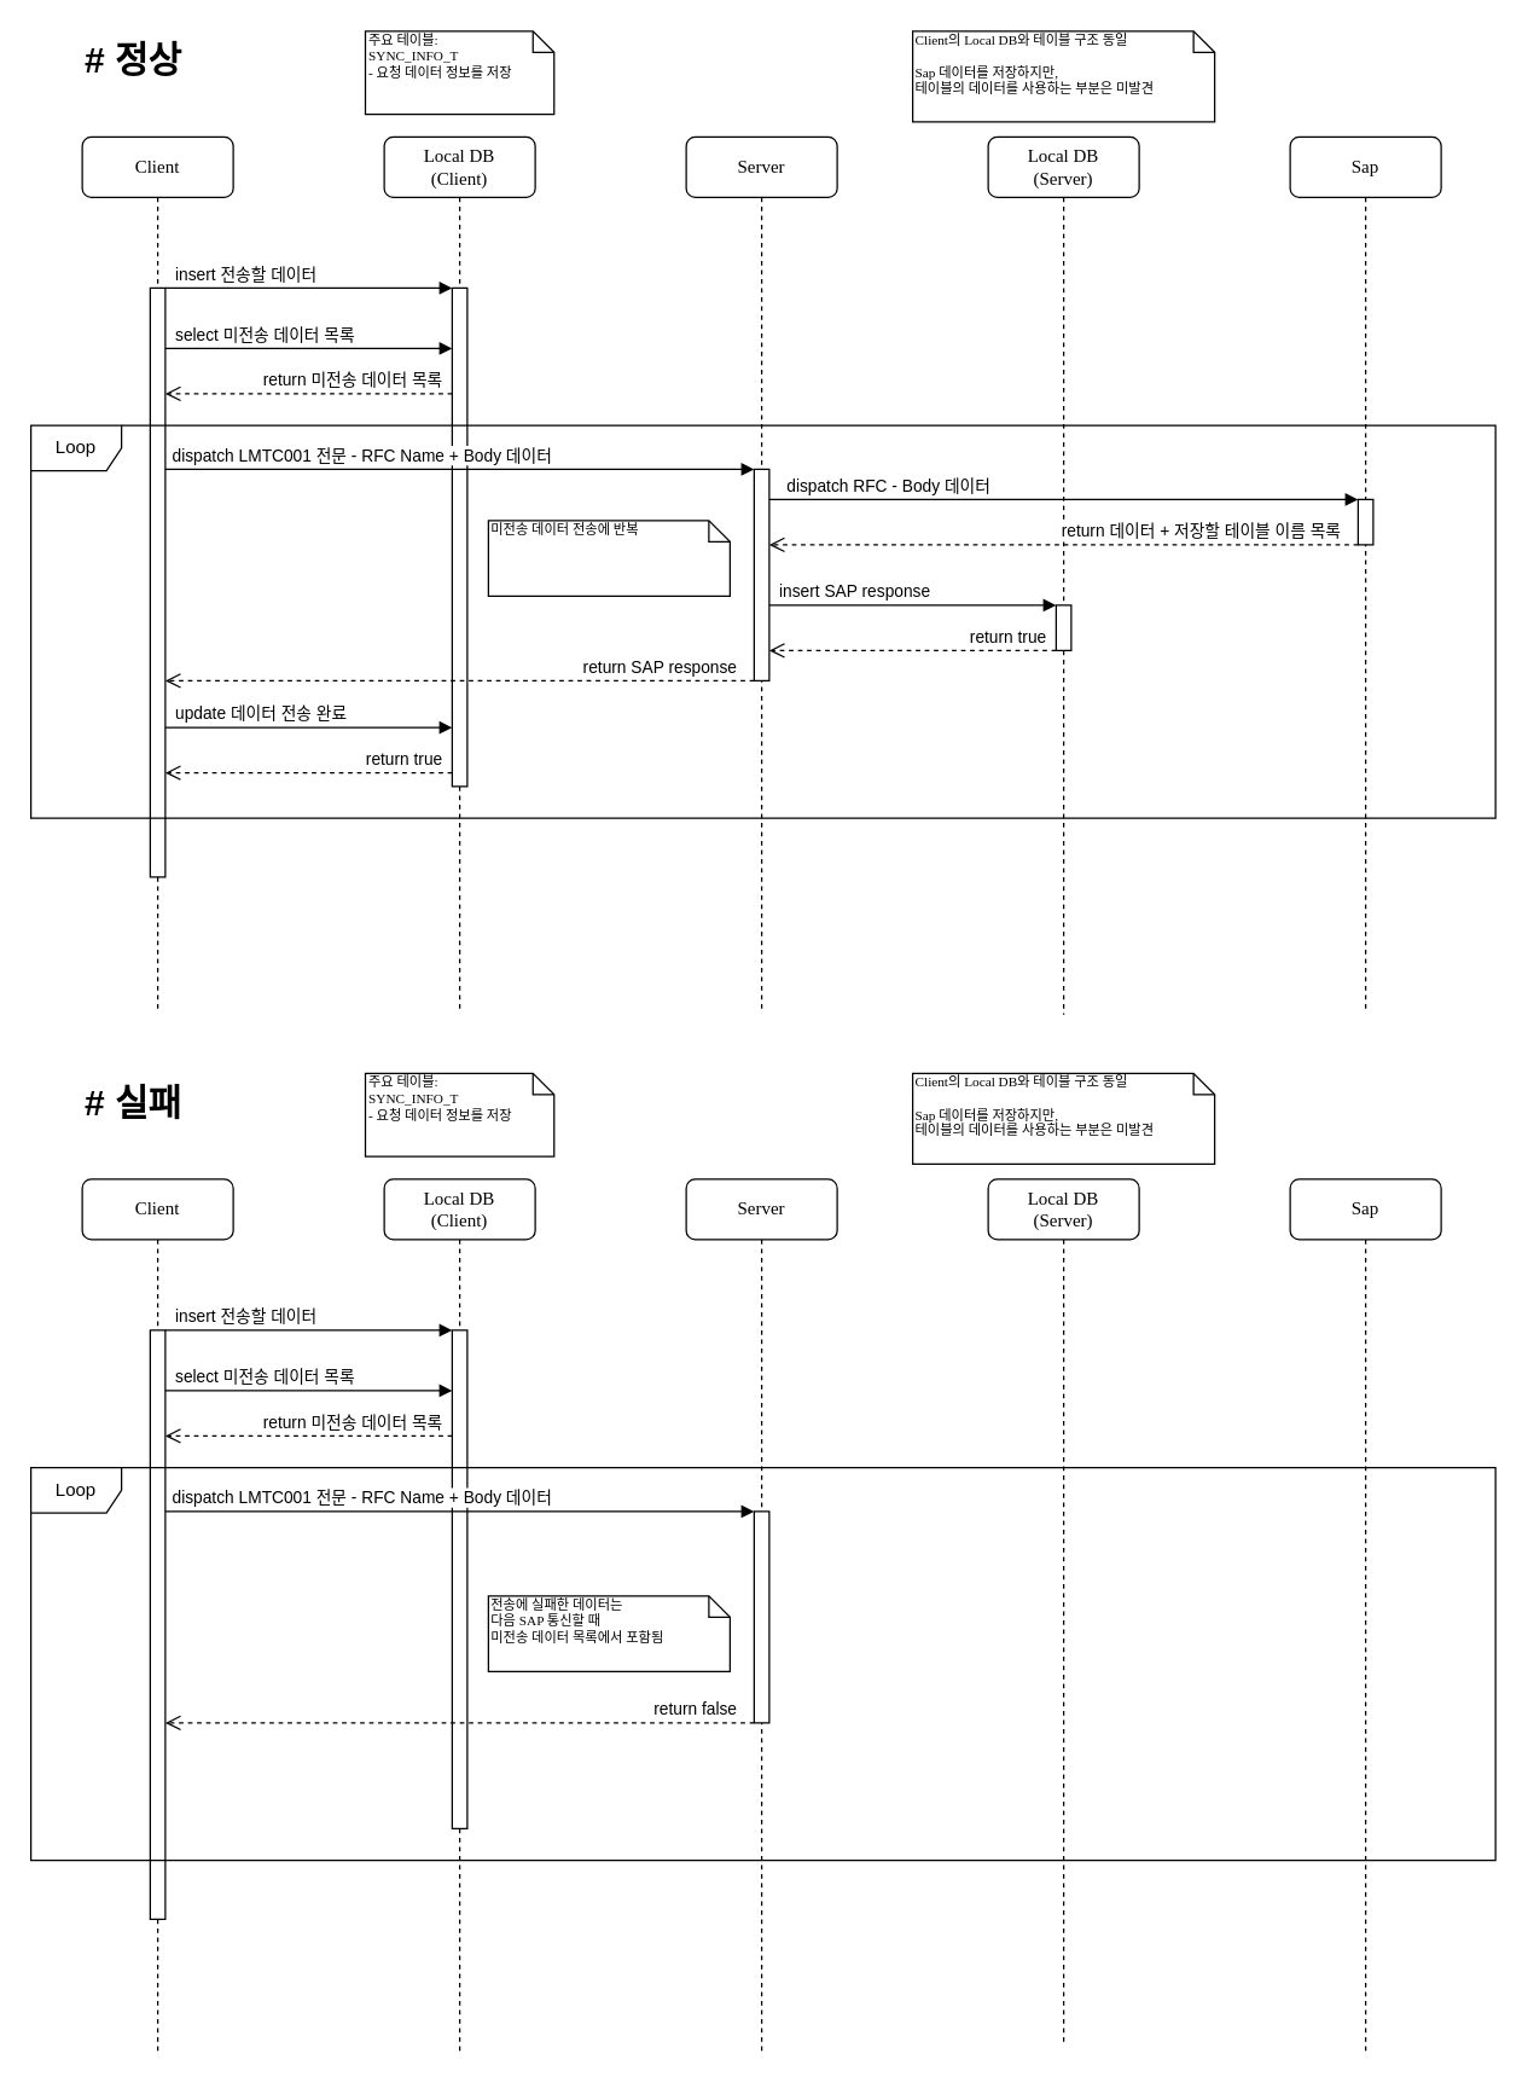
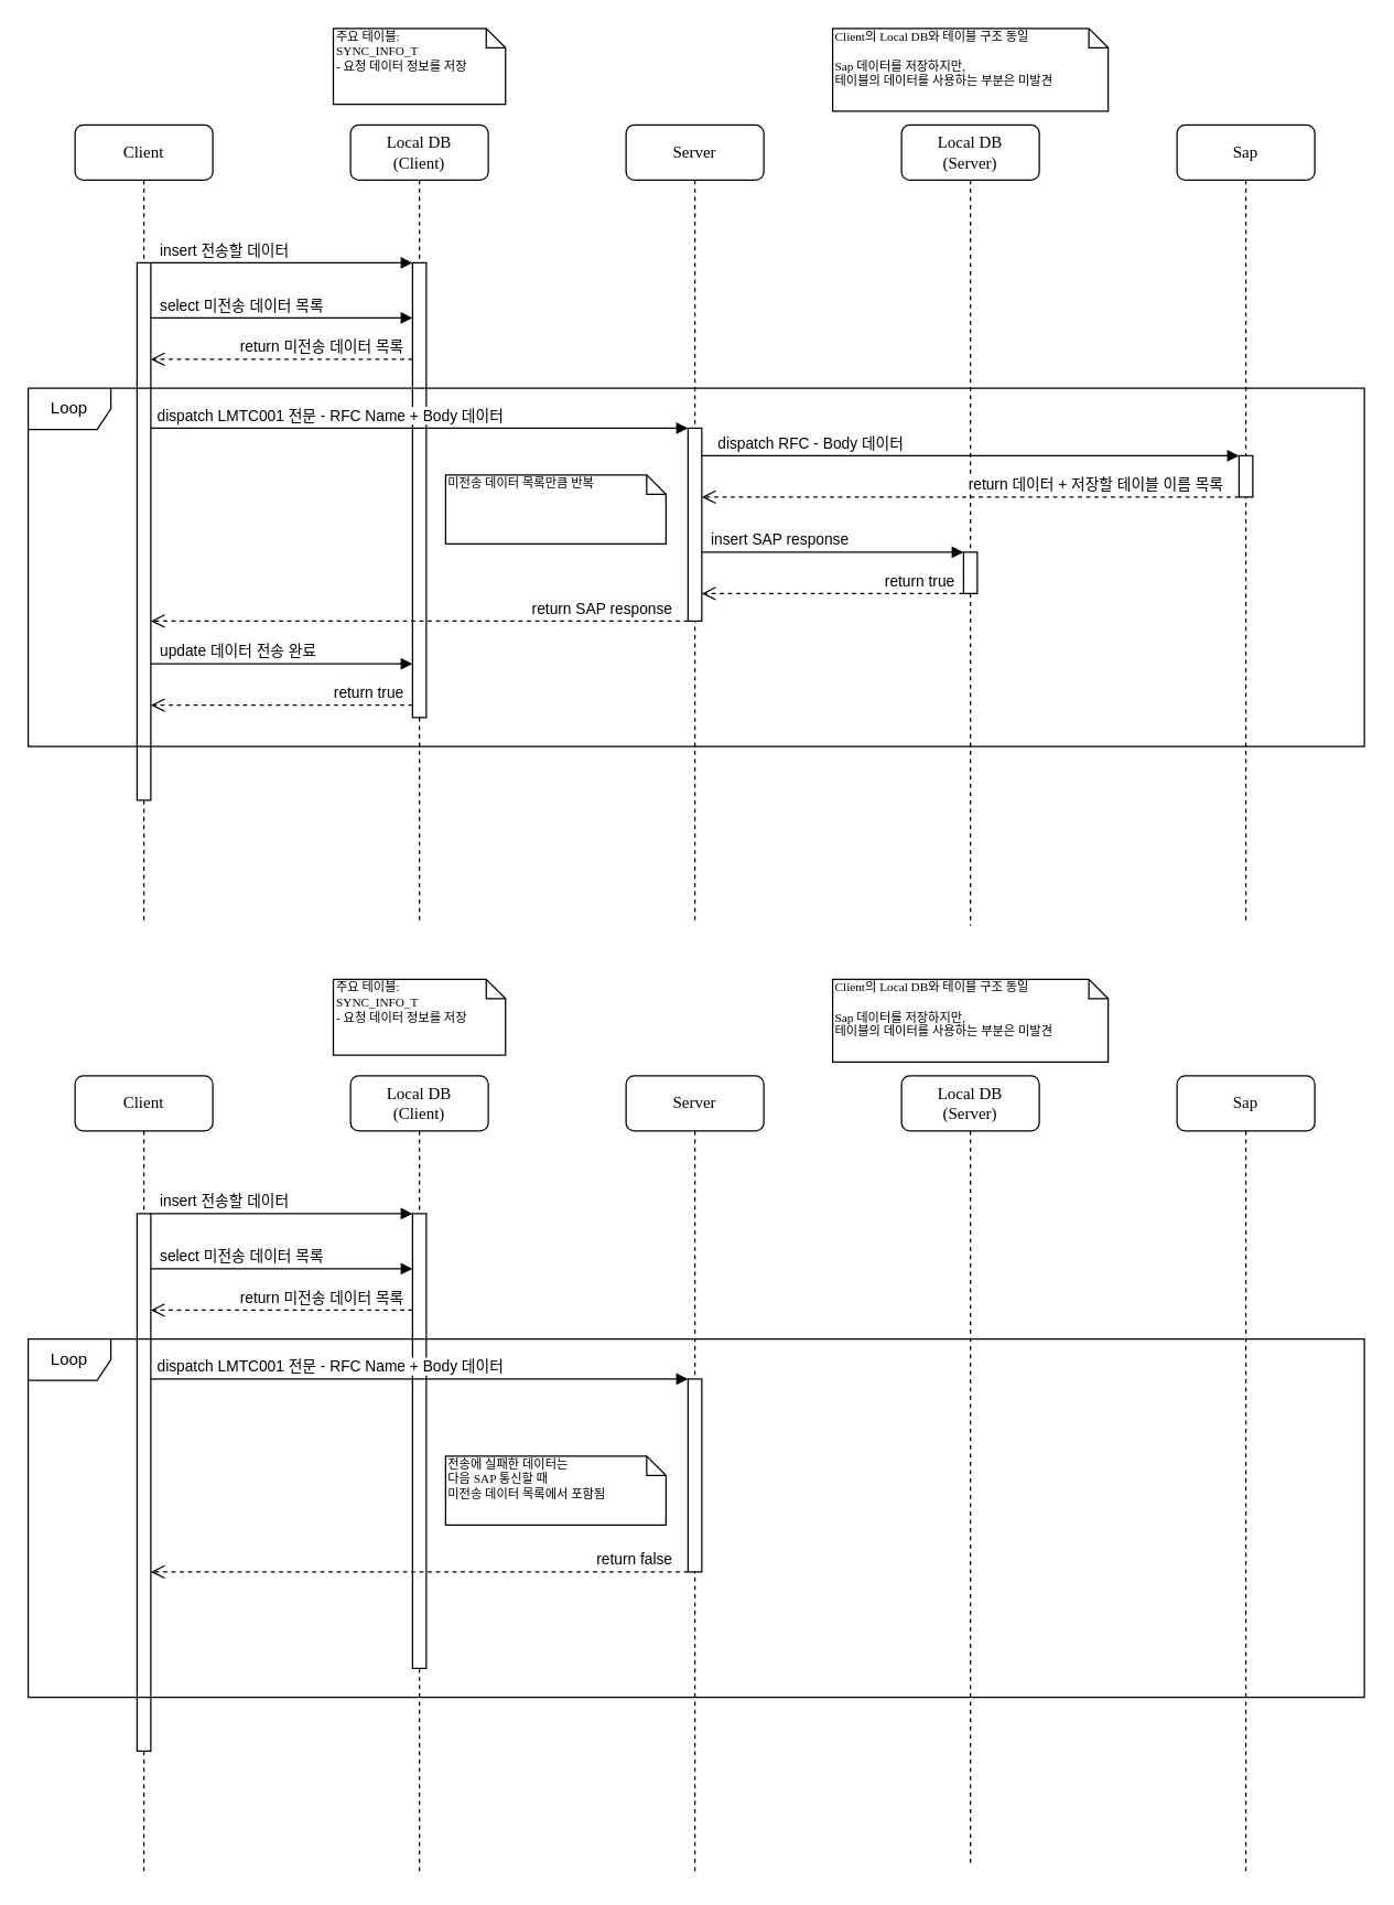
  <mxCell id="0" />
  <mxCell id="1" parent="0" />
  <mxCell id="2" value="Local DB&lt;br&gt;(Client)" style="shape=umlLifeline;perimeter=lifelinePerimeter;whiteSpace=wrap;html=1;container=1;collapsible=0;recursiveResize=0;outlineConnect=0;rounded=1;shadow=0;comic=0;labelBackgroundColor=none;strokeWidth=1;fontFamily=Verdana;fontSize=12;align=center;" parent="1" vertex="1"><mxGeometry x="254" y="90" width="100" height="580" as="geometry" /></mxCell>
  <mxCell id="3" value="" style="html=1;points=[];perimeter=orthogonalPerimeter;rounded=0;shadow=0;comic=0;labelBackgroundColor=none;strokeWidth=1;fontFamily=Verdana;fontSize=12;align=center;" parent="2" vertex="1"><mxGeometry x="45" y="100" width="10" height="330" as="geometry" /></mxCell>
  <mxCell id="4" value="Server" style="shape=umlLifeline;perimeter=lifelinePerimeter;whiteSpace=wrap;html=1;container=1;collapsible=0;recursiveResize=0;outlineConnect=0;rounded=1;shadow=0;comic=0;labelBackgroundColor=none;strokeWidth=1;fontFamily=Verdana;fontSize=12;align=center;" parent="1" vertex="1"><mxGeometry x="454" y="90" width="100" height="580" as="geometry" /></mxCell>
  <mxCell id="5" value="" style="html=1;points=[];perimeter=orthogonalPerimeter;rounded=0;shadow=0;comic=0;labelBackgroundColor=none;strokeWidth=1;fontFamily=Verdana;fontSize=12;align=center;" parent="4" vertex="1"><mxGeometry x="45" y="220" width="10" height="140" as="geometry" /></mxCell>
  <mxCell id="6" value="Local DB&lt;br style=&quot;border-color: var(--border-color);&quot;&gt;(Server)" style="shape=umlLifeline;perimeter=lifelinePerimeter;whiteSpace=wrap;html=1;container=1;collapsible=0;recursiveResize=0;outlineConnect=0;rounded=1;shadow=0;comic=0;labelBackgroundColor=none;strokeWidth=1;fontFamily=Verdana;fontSize=12;align=center;" parent="1" vertex="1"><mxGeometry x="654" y="90" width="100" height="581" as="geometry" /></mxCell>
  <mxCell id="7" value="" style="html=1;points=[];perimeter=orthogonalPerimeter;rounded=0;shadow=0;comic=0;labelBackgroundColor=none;strokeWidth=1;fontFamily=Verdana;fontSize=12;align=center;" parent="6" vertex="1"><mxGeometry x="45" y="310" width="10" height="30" as="geometry" /></mxCell>
  <mxCell id="8" value="Sap" style="shape=umlLifeline;perimeter=lifelinePerimeter;whiteSpace=wrap;html=1;container=1;collapsible=0;recursiveResize=0;outlineConnect=0;rounded=1;shadow=0;comic=0;labelBackgroundColor=none;strokeWidth=1;fontFamily=Verdana;fontSize=12;align=center;" parent="1" vertex="1"><mxGeometry x="854" y="90" width="100" height="580" as="geometry" /></mxCell>
  <mxCell id="9" value="" style="html=1;points=[];perimeter=orthogonalPerimeter;rounded=0;shadow=0;comic=0;labelBackgroundColor=none;strokeWidth=1;fontFamily=Verdana;fontSize=12;align=center;" parent="8" vertex="1"><mxGeometry x="45" y="240" width="10" height="30" as="geometry" /></mxCell>
  <mxCell id="10" value="Client" style="shape=umlLifeline;perimeter=lifelinePerimeter;whiteSpace=wrap;html=1;container=1;collapsible=0;recursiveResize=0;outlineConnect=0;rounded=1;shadow=0;comic=0;labelBackgroundColor=none;strokeWidth=1;fontFamily=Verdana;fontSize=12;align=center;" parent="1" vertex="1"><mxGeometry x="54" y="90" width="100" height="580" as="geometry" /></mxCell>
  <mxCell id="11" value="" style="html=1;points=[];perimeter=orthogonalPerimeter;rounded=0;shadow=0;comic=0;labelBackgroundColor=none;strokeWidth=1;fontFamily=Verdana;fontSize=12;align=center;" parent="10" vertex="1"><mxGeometry x="45" y="100" width="10" height="390" as="geometry" /></mxCell>
  <mxCell id="12" value="주요 테이블:&lt;br style=&quot;font-size: 9px;&quot;&gt;SYNC_INFO_T&lt;br&gt;- 요청 데이터 정보를 저장" style="shape=note;whiteSpace=wrap;html=1;size=14;verticalAlign=top;align=left;spacingTop=-6;rounded=0;shadow=0;comic=0;labelBackgroundColor=none;strokeWidth=1;fontFamily=Verdana;fontSize=9;" parent="1" vertex="1"><mxGeometry x="241.5" y="20" width="125" height="55" as="geometry" /></mxCell>
  <mxCell id="13" value="Client의 Local DB와 테이블 구조 동일&lt;br&gt;&lt;br&gt;Sap 데이터를 저장하지만,&lt;br style=&quot;font-size: 9px;&quot;&gt;테이블의 데이터를 사용하는 부분은 미발견&lt;br style=&quot;font-size: 9px;&quot;&gt;" style="shape=note;whiteSpace=wrap;html=1;size=14;verticalAlign=top;align=left;spacingTop=-6;rounded=0;shadow=0;comic=0;labelBackgroundColor=none;strokeWidth=1;fontFamily=Verdana;fontSize=9;" parent="1" vertex="1"><mxGeometry x="604" y="20" width="200" height="60" as="geometry" /></mxCell>
- <mxCell id="14" value="# 정상" style="text;html=1;strokeColor=none;fillColor=none;align=left;verticalAlign=middle;whiteSpace=wrap;rounded=0;fontStyle=1;fontSize=24;fontFamily=Helvetica;" vertex="1" parent="1"><mxGeometry x="54" y="20" width="165" height="40" as="geometry" /></mxCell>
  <mxCell id="15" value="insert 전송할 데이터" style="html=1;verticalAlign=bottom;endArrow=block;edgeStyle=elbowEdgeStyle;elbow=vertical;curved=0;rounded=0;align=left;" edge="1" parent="1" source="11" target="3"><mxGeometry x="-0.947" width="80" relative="1" as="geometry"><mxPoint x="454" y="330" as="sourcePoint" /><mxPoint x="274" y="318" as="targetPoint" /><Array as="points"><mxPoint x="254" y="190" /><mxPoint x="254" y="170" /></Array><mxPoint as="offset" /></mxGeometry></mxCell>
  <mxCell id="16" value="select 미전송 데이터 목록" style="html=1;verticalAlign=bottom;endArrow=block;edgeStyle=elbowEdgeStyle;elbow=vertical;curved=0;rounded=0;align=left;" edge="1" parent="1" source="11" target="3"><mxGeometry x="-0.947" width="80" relative="1" as="geometry"><mxPoint x="119" y="230" as="sourcePoint" /><mxPoint x="309" y="230" as="targetPoint" /><Array as="points"><mxPoint x="264" y="230" /><mxPoint x="264" y="210" /></Array><mxPoint as="offset" /></mxGeometry></mxCell>
  <mxCell id="17" value="return 미전송 데이터 목록" style="html=1;verticalAlign=bottom;endArrow=open;dashed=1;endSize=8;edgeStyle=elbowEdgeStyle;elbow=vertical;curved=0;rounded=0;align=right;" edge="1" parent="1" source="3" target="11"><mxGeometry x="-0.947" relative="1" as="geometry"><mxPoint x="224" y="259.58" as="sourcePoint" /><mxPoint x="144" y="259.58" as="targetPoint" /><Array as="points"><mxPoint x="154" y="260" /></Array><mxPoint as="offset" /></mxGeometry></mxCell>
  <mxCell id="18" value="dispatch LMTC001 전문 - RFC Name + Body 데이터" style="html=1;verticalAlign=bottom;endArrow=block;edgeStyle=elbowEdgeStyle;elbow=vertical;curved=0;rounded=0;align=left;" edge="1" parent="1" source="11" target="5"><mxGeometry x="-0.983" width="80" relative="1" as="geometry"><mxPoint x="164" y="310" as="sourcePoint" /><mxPoint x="664" y="310" as="targetPoint" /><Array as="points"><mxPoint x="394" y="310" /><mxPoint x="269" y="289.58" /></Array><mxPoint as="offset" /></mxGeometry></mxCell>
  <mxCell id="19" value="dispatch RFC - Body 데이터" style="html=1;verticalAlign=bottom;endArrow=block;edgeStyle=elbowEdgeStyle;elbow=vertical;curved=0;rounded=0;align=left;" edge="1" parent="1" source="5" target="9"><mxGeometry x="-0.947" width="80" relative="1" as="geometry"><mxPoint x="714" y="330" as="sourcePoint" /><mxPoint x="884" y="330" as="targetPoint" /><Array as="points"><mxPoint x="844" y="330" /><mxPoint x="869" y="310" /></Array><mxPoint as="offset" /></mxGeometry></mxCell>
  <mxCell id="20" value="return 데이터 + 저장할 테이블 이름 목록" style="html=1;verticalAlign=bottom;endArrow=open;dashed=1;endSize=8;edgeStyle=elbowEdgeStyle;elbow=vertical;curved=0;rounded=0;align=right;" edge="1" parent="1" source="9" target="5"><mxGeometry x="-0.947" relative="1" as="geometry"><mxPoint x="904" y="360" as="sourcePoint" /><mxPoint x="714" y="360" as="targetPoint" /><Array as="points"><mxPoint x="759" y="360" /></Array><mxPoint as="offset" /></mxGeometry></mxCell>
  <mxCell id="21" value="insert SAP response" style="html=1;verticalAlign=bottom;endArrow=block;edgeStyle=elbowEdgeStyle;elbow=vertical;curved=0;rounded=0;align=left;" edge="1" parent="1" source="5" target="7"><mxGeometry x="-0.946" width="80" relative="1" as="geometry"><mxPoint x="519" y="400" as="sourcePoint" /><mxPoint x="694" y="400" as="targetPoint" /><Array as="points"><mxPoint x="664" y="400" /><mxPoint x="664" y="380" /></Array><mxPoint as="offset" /></mxGeometry></mxCell>
  <mxCell id="22" value="return true" style="html=1;verticalAlign=bottom;endArrow=open;dashed=1;endSize=8;edgeStyle=elbowEdgeStyle;elbow=vertical;curved=0;rounded=0;align=right;" edge="1" parent="1" source="7" target="5"><mxGeometry x="-0.947" relative="1" as="geometry"><mxPoint x="684" y="430" as="sourcePoint" /><mxPoint x="534" y="430" as="targetPoint" /><Array as="points"><mxPoint x="564" y="430" /></Array><mxPoint as="offset" /></mxGeometry></mxCell>
  <mxCell id="23" value="return SAP response" style="html=1;verticalAlign=bottom;endArrow=open;dashed=1;endSize=8;edgeStyle=elbowEdgeStyle;elbow=vertical;curved=0;rounded=0;align=right;" edge="1" parent="1" source="5" target="11"><mxGeometry x="-0.947" relative="1" as="geometry"><mxPoint x="464" y="450" as="sourcePoint" /><mxPoint x="274" y="450" as="targetPoint" /><Array as="points"><mxPoint x="174" y="450" /></Array><mxPoint as="offset" /></mxGeometry></mxCell>
  <mxCell id="24" value="update 데이터 전송 완료" style="html=1;verticalAlign=bottom;endArrow=block;edgeStyle=elbowEdgeStyle;elbow=vertical;curved=0;rounded=0;align=left;" edge="1" parent="1" source="11" target="3"><mxGeometry x="-0.947" width="80" relative="1" as="geometry"><mxPoint x="119" y="481" as="sourcePoint" /><mxPoint x="290" y="481" as="targetPoint" /><Array as="points"><mxPoint x="274" y="481" /><mxPoint x="274" y="461" /></Array><mxPoint as="offset" /></mxGeometry></mxCell>
  <mxCell id="25" value="return true" style="html=1;verticalAlign=bottom;endArrow=open;dashed=1;endSize=8;edgeStyle=elbowEdgeStyle;elbow=vertical;curved=0;rounded=0;align=right;" edge="1" parent="1" source="3" target="11"><mxGeometry x="-0.947" relative="1" as="geometry"><mxPoint x="290" y="511" as="sourcePoint" /><mxPoint x="100" y="511" as="targetPoint" /><Array as="points"><mxPoint x="155" y="511" /></Array><mxPoint as="offset" /></mxGeometry></mxCell>
  <mxCell id="26" value="Loop" style="shape=umlFrame;whiteSpace=wrap;html=1;pointerEvents=0;" vertex="1" parent="1"><mxGeometry x="20" y="281" width="970" height="260" as="geometry" /></mxCell>
  <mxCell id="27" value="Local DB&lt;br&gt;(Client)" style="shape=umlLifeline;perimeter=lifelinePerimeter;whiteSpace=wrap;html=1;container=1;collapsible=0;recursiveResize=0;outlineConnect=0;rounded=1;shadow=0;comic=0;labelBackgroundColor=none;strokeWidth=1;fontFamily=Verdana;fontSize=12;align=center;" vertex="1" parent="1"><mxGeometry x="254" y="780" width="100" height="580" as="geometry" /></mxCell>
  <mxCell id="28" value="" style="html=1;points=[];perimeter=orthogonalPerimeter;rounded=0;shadow=0;comic=0;labelBackgroundColor=none;strokeWidth=1;fontFamily=Verdana;fontSize=12;align=center;" vertex="1" parent="27"><mxGeometry x="45" y="100" width="10" height="330" as="geometry" /></mxCell>
  <mxCell id="29" value="Server" style="shape=umlLifeline;perimeter=lifelinePerimeter;whiteSpace=wrap;html=1;container=1;collapsible=0;recursiveResize=0;outlineConnect=0;rounded=1;shadow=0;comic=0;labelBackgroundColor=none;strokeWidth=1;fontFamily=Verdana;fontSize=12;align=center;" vertex="1" parent="1"><mxGeometry x="454" y="780" width="100" height="580" as="geometry" /></mxCell>
  <mxCell id="30" value="" style="html=1;points=[];perimeter=orthogonalPerimeter;rounded=0;shadow=0;comic=0;labelBackgroundColor=none;strokeWidth=1;fontFamily=Verdana;fontSize=12;align=center;" vertex="1" parent="29"><mxGeometry x="45" y="220" width="10" height="140" as="geometry" /></mxCell>
  <mxCell id="31" value="Local DB&lt;br style=&quot;border-color: var(--border-color);&quot;&gt;(Server)" style="shape=umlLifeline;perimeter=lifelinePerimeter;whiteSpace=wrap;html=1;container=1;collapsible=0;recursiveResize=0;outlineConnect=0;rounded=1;shadow=0;comic=0;labelBackgroundColor=none;strokeWidth=1;fontFamily=Verdana;fontSize=12;align=center;" vertex="1" parent="1"><mxGeometry x="654" y="780" width="100" height="574" as="geometry" /></mxCell>
  <mxCell id="32" value="Sap" style="shape=umlLifeline;perimeter=lifelinePerimeter;whiteSpace=wrap;html=1;container=1;collapsible=0;recursiveResize=0;outlineConnect=0;rounded=1;shadow=0;comic=0;labelBackgroundColor=none;strokeWidth=1;fontFamily=Verdana;fontSize=12;align=center;" vertex="1" parent="1"><mxGeometry x="854" y="780" width="100" height="580" as="geometry" /></mxCell>
  <mxCell id="33" value="Client" style="shape=umlLifeline;perimeter=lifelinePerimeter;whiteSpace=wrap;html=1;container=1;collapsible=0;recursiveResize=0;outlineConnect=0;rounded=1;shadow=0;comic=0;labelBackgroundColor=none;strokeWidth=1;fontFamily=Verdana;fontSize=12;align=center;" vertex="1" parent="1"><mxGeometry x="54" y="780" width="100" height="580" as="geometry" /></mxCell>
  <mxCell id="34" value="" style="html=1;points=[];perimeter=orthogonalPerimeter;rounded=0;shadow=0;comic=0;labelBackgroundColor=none;strokeWidth=1;fontFamily=Verdana;fontSize=12;align=center;" vertex="1" parent="33"><mxGeometry x="45" y="100" width="10" height="390" as="geometry" /></mxCell>
  <mxCell id="35" value="주요 테이블:&lt;br style=&quot;font-size: 9px;&quot;&gt;SYNC_INFO_T&lt;br&gt;- 요청 데이터 정보를 저장" style="shape=note;whiteSpace=wrap;html=1;size=14;verticalAlign=top;align=left;spacingTop=-6;rounded=0;shadow=0;comic=0;labelBackgroundColor=none;strokeWidth=1;fontFamily=Verdana;fontSize=9;" vertex="1" parent="1"><mxGeometry x="241.5" y="710" width="125" height="55" as="geometry" /></mxCell>
  <mxCell id="36" value="Client의 Local DB와 테이블 구조 동일&lt;br&gt;&lt;br&gt;Sap 데이터를 저장하지만,&lt;br style=&quot;font-size: 9px;&quot;&gt;테이블의 데이터를 사용하는 부분은 미발견&lt;br style=&quot;font-size: 9px;&quot;&gt;" style="shape=note;whiteSpace=wrap;html=1;size=14;verticalAlign=top;align=left;spacingTop=-6;rounded=0;shadow=0;comic=0;labelBackgroundColor=none;strokeWidth=1;fontFamily=Verdana;fontSize=9;" vertex="1" parent="1"><mxGeometry x="604" y="710" width="200" height="60" as="geometry" /></mxCell>
- <mxCell id="37" value="# 실패" style="text;html=1;strokeColor=none;fillColor=none;align=left;verticalAlign=middle;whiteSpace=wrap;rounded=0;fontStyle=1;fontSize=24;fontFamily=Helvetica;" vertex="1" parent="1"><mxGeometry x="54" y="710" width="165" height="40" as="geometry" /></mxCell>
  <mxCell id="38" value="insert 전송할 데이터" style="html=1;verticalAlign=bottom;endArrow=block;edgeStyle=elbowEdgeStyle;elbow=vertical;curved=0;rounded=0;align=left;" edge="1" parent="1" source="34" target="28"><mxGeometry x="-0.947" width="80" relative="1" as="geometry"><mxPoint x="454" y="1020" as="sourcePoint" /><mxPoint x="274" y="1008" as="targetPoint" /><Array as="points"><mxPoint x="254" y="880" /><mxPoint x="254" y="860" /></Array><mxPoint as="offset" /></mxGeometry></mxCell>
  <mxCell id="39" value="select 미전송 데이터 목록" style="html=1;verticalAlign=bottom;endArrow=block;edgeStyle=elbowEdgeStyle;elbow=vertical;curved=0;rounded=0;align=left;" edge="1" parent="1" source="34" target="28"><mxGeometry x="-0.947" width="80" relative="1" as="geometry"><mxPoint x="119" y="920" as="sourcePoint" /><mxPoint x="309" y="920" as="targetPoint" /><Array as="points"><mxPoint x="264" y="920" /><mxPoint x="264" y="900" /></Array><mxPoint as="offset" /></mxGeometry></mxCell>
  <mxCell id="40" value="return 미전송 데이터 목록" style="html=1;verticalAlign=bottom;endArrow=open;dashed=1;endSize=8;edgeStyle=elbowEdgeStyle;elbow=vertical;curved=0;rounded=0;align=right;" edge="1" parent="1" source="28" target="34"><mxGeometry x="-0.947" relative="1" as="geometry"><mxPoint x="224" y="949.58" as="sourcePoint" /><mxPoint x="144" y="949.58" as="targetPoint" /><Array as="points"><mxPoint x="154" y="950" /></Array><mxPoint as="offset" /></mxGeometry></mxCell>
  <mxCell id="41" value="dispatch LMTC001 전문 - RFC Name + Body 데이터" style="html=1;verticalAlign=bottom;endArrow=block;edgeStyle=elbowEdgeStyle;elbow=vertical;curved=0;rounded=0;align=left;" edge="1" parent="1" source="34" target="30"><mxGeometry x="-0.983" width="80" relative="1" as="geometry"><mxPoint x="164" y="1000" as="sourcePoint" /><mxPoint x="664" y="1000" as="targetPoint" /><Array as="points"><mxPoint x="394" y="1000" /><mxPoint x="269" y="979.58" /></Array><mxPoint as="offset" /></mxGeometry></mxCell>
  <mxCell id="42" value="return false" style="html=1;verticalAlign=bottom;endArrow=open;dashed=1;endSize=8;edgeStyle=elbowEdgeStyle;elbow=vertical;curved=0;rounded=0;align=right;" edge="1" parent="1" source="30" target="34"><mxGeometry x="-0.947" relative="1" as="geometry"><mxPoint x="464" y="1140" as="sourcePoint" /><mxPoint x="274" y="1140" as="targetPoint" /><Array as="points"><mxPoint x="174" y="1140" /></Array><mxPoint as="offset" /></mxGeometry></mxCell>
  <mxCell id="43" value="Loop" style="shape=umlFrame;whiteSpace=wrap;html=1;pointerEvents=0;" vertex="1" parent="1"><mxGeometry x="20" y="971" width="970" height="260" as="geometry" /></mxCell>
  <mxCell id="44" value="전송에 실패한 데이터는 &lt;br&gt;다음 SAP 통신할 때&lt;br&gt;미전송 데이터 목록에서 포함됨" style="shape=note;whiteSpace=wrap;html=1;size=14;verticalAlign=top;align=left;spacingTop=-6;rounded=0;shadow=0;comic=0;labelBackgroundColor=none;strokeWidth=1;fontFamily=Verdana;fontSize=9;" vertex="1" parent="1"><mxGeometry x="323" y="1056" width="160" height="50" as="geometry" /></mxCell>
- <mxCell id="45" value="미전송 데이터 전송에 반복" style="shape=note;whiteSpace=wrap;html=1;size=14;verticalAlign=top;align=left;spacingTop=-6;rounded=0;shadow=0;comic=0;labelBackgroundColor=none;strokeWidth=1;fontFamily=Verdana;fontSize=9;" vertex="1" parent="1"><mxGeometry x="323" y="344" width="160" height="50" as="geometry" /></mxCell>
+ <mxCell id="45" value="미전송 데이터 목록만큼 반복" style="shape=note;whiteSpace=wrap;html=1;size=14;verticalAlign=top;align=left;spacingTop=-6;rounded=0;shadow=0;comic=0;labelBackgroundColor=none;strokeWidth=1;fontFamily=Verdana;fontSize=9;" vertex="1" parent="1"><mxGeometry x="323" y="344" width="160" height="50" as="geometry" /></mxCell>
